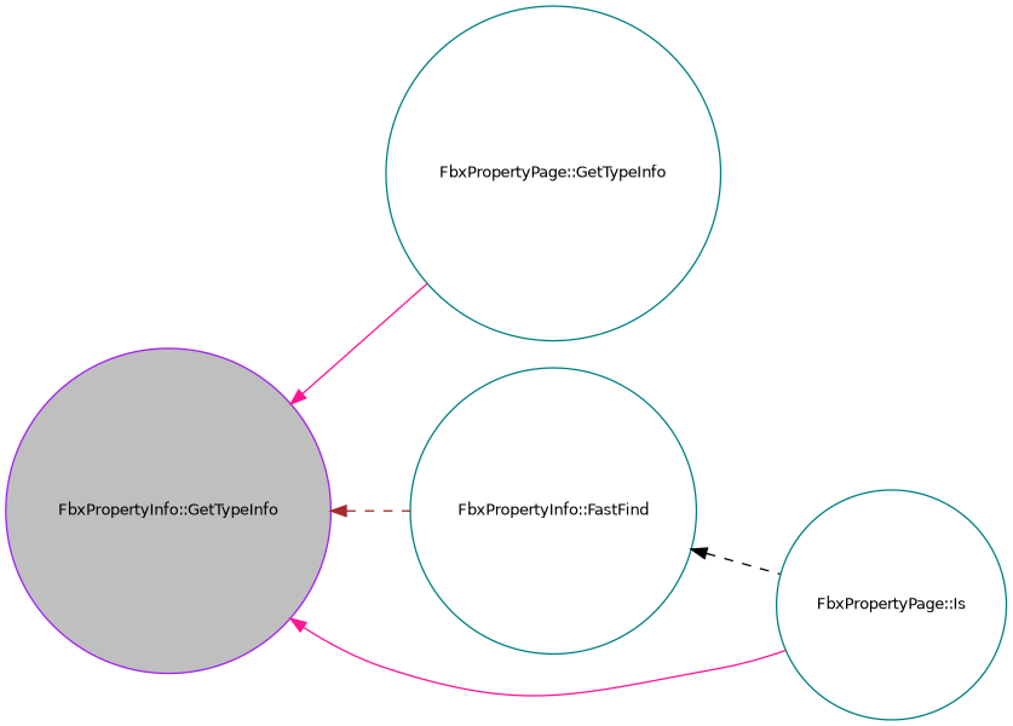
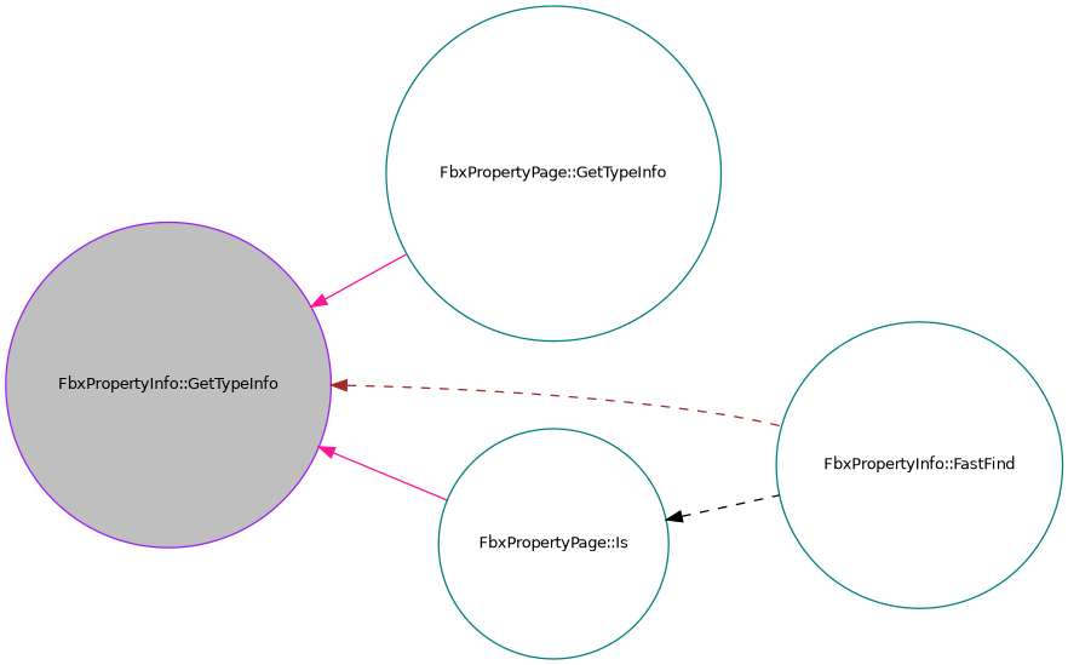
  digraph {
    rankdir=LR
    node [color=teal fillcolor=white fontname=Helvetica fontsize=10 shape=circle style=filled]
    edge [color=deeppink dir=back fontname=Helvetica fontsize=10 labelfontname=Helvetica labelfontsize=10 style=solid]
    n1 [color=purple fillcolor=grey75 fontcolor=black height=0.2 label="FbxPropertyInfo::GetTypeInfo" width=0.4]
    n2 [height=0.2 label="FbxPropertyPage::GetTypeInfo" width=0.4]
    n3 [height=0.2 label="FbxPropertyInfo::FastFind" width=0.4]
    n4 [height=0.2 label="FbxPropertyPage::Is" width=0.4]
    n1 -> n2
    n1 -> n3 [color=brown style=dashed]
    n1 -> n4
-   n3 -> n4 [color=black style=dashed]
+   n4 -> n3 [color=black style=dashed]
  }
